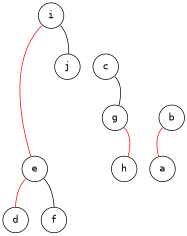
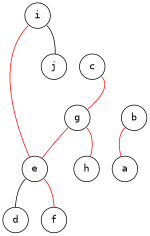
  graph {
    fontname="DejaVu Sans Mono"
    node [fontname="DejaVu Sans Mono" shape=circle]
    edge [fontname="DejaVu Sans Mono" tailport=se]
    i
    c
    j
    b
    g
    e
    a
    h
    d
    f
    subgraph sub_1 {
      rank=same
      i
    }
    subgraph sub_2 {
      rank=same
      c
      j
    }
    subgraph sub_3 {
      rank=same
      b
      g
    }
    subgraph sub_4 {
      rank=same
      e
      a
      h
    }
    subgraph sub_5 {
      rank=same
      d
      f
    }
    i -- j
    i -- e [color=red tailport=sw]
-   c -- g
+   c -- g [color=red]
    b -- a [color=red tailport=sw]
+   g -- e [color=red tailport=sw]
    g -- h [color=red]
-   e -- d [tailport=sw color=red]
-   e -- f
+   e -- d [tailport=sw]
+   e -- f [color=red]
  }
